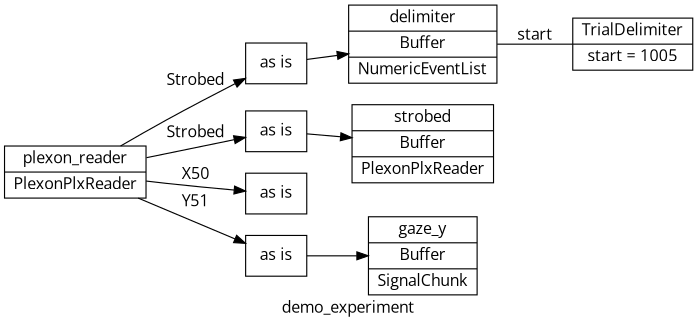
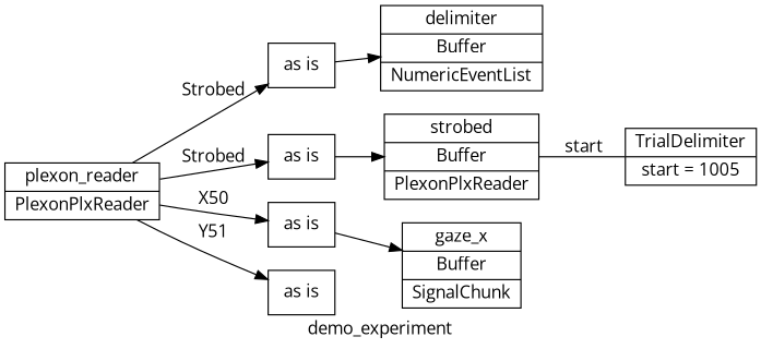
  digraph {
    fontname="Open Sans"
    label=demo_experiment
    rankdir=LR
    node [fontname="Open Sans" shape=record]
    edge [fontname="Open Sans"]
    n1 [label="plexon_reader|PlexonPlxReader"]
    n2 [label="as is"]
    n3 [label="as is"]
    n4 [label="as is"]
    n5 [label="as is"]
    n6 [label="delimiter|Buffer|NumericEventList"]
    n7 [label="strobed|Buffer|PlexonPlxReader"]
-   n9 [label="gaze_y|Buffer|SignalChunk"]
+   n8 [label="gaze_x|Buffer|SignalChunk"]
    n10 [label="TrialDelimiter|start = 1005"]
    n1 -> n2 [label=Strobed]
    n1 -> n3 [label=Strobed]
    n1 -> n4 [label=X50]
    n1 -> n5 [label=Y51]
    n2 -> n6
    n3 -> n7
-   n5 -> n9
-   n6 -> n10 [arrowhead=none arrowtail=none label=start]
+   n4 -> n8
+   n7 -> n10 [arrowhead=none arrowtail=none label=start]
  }
